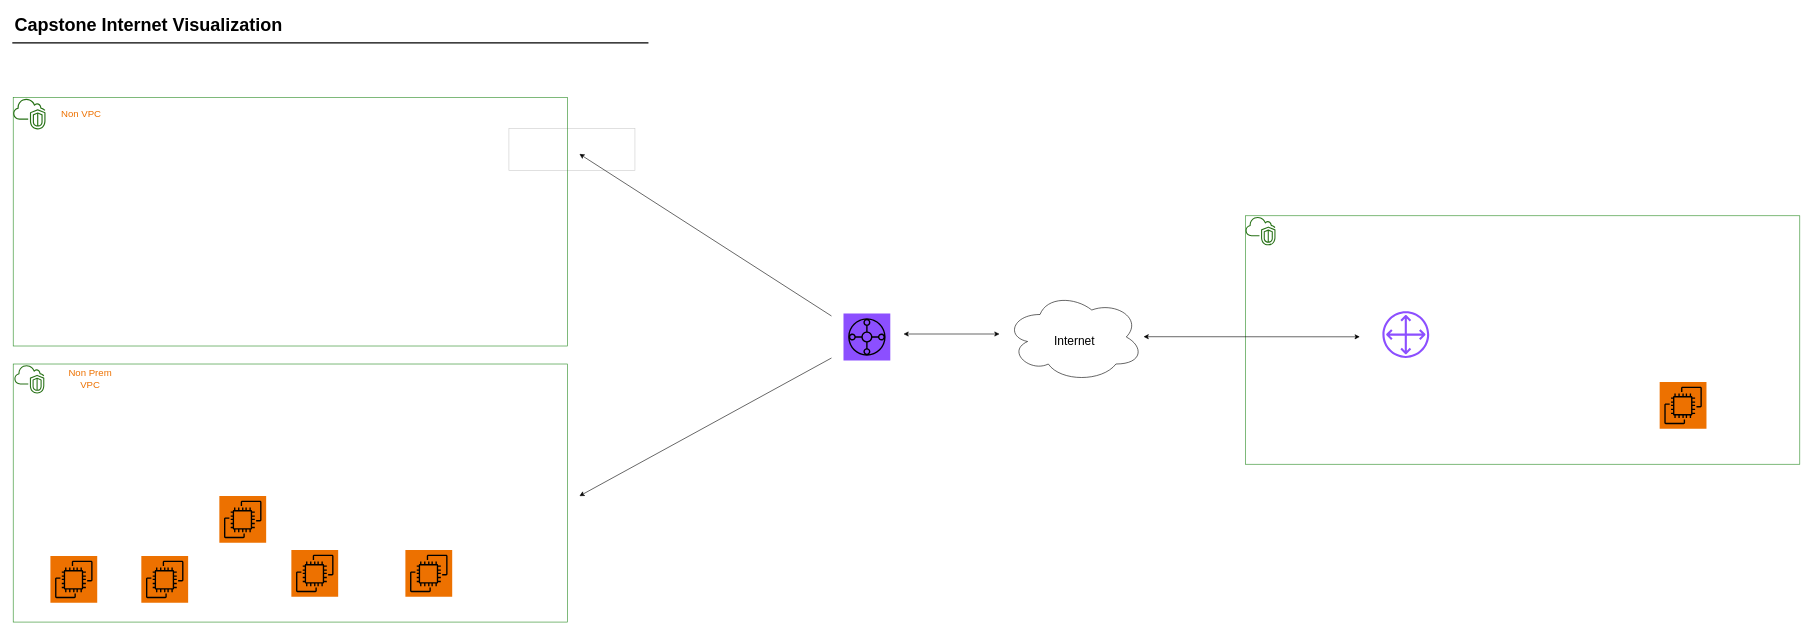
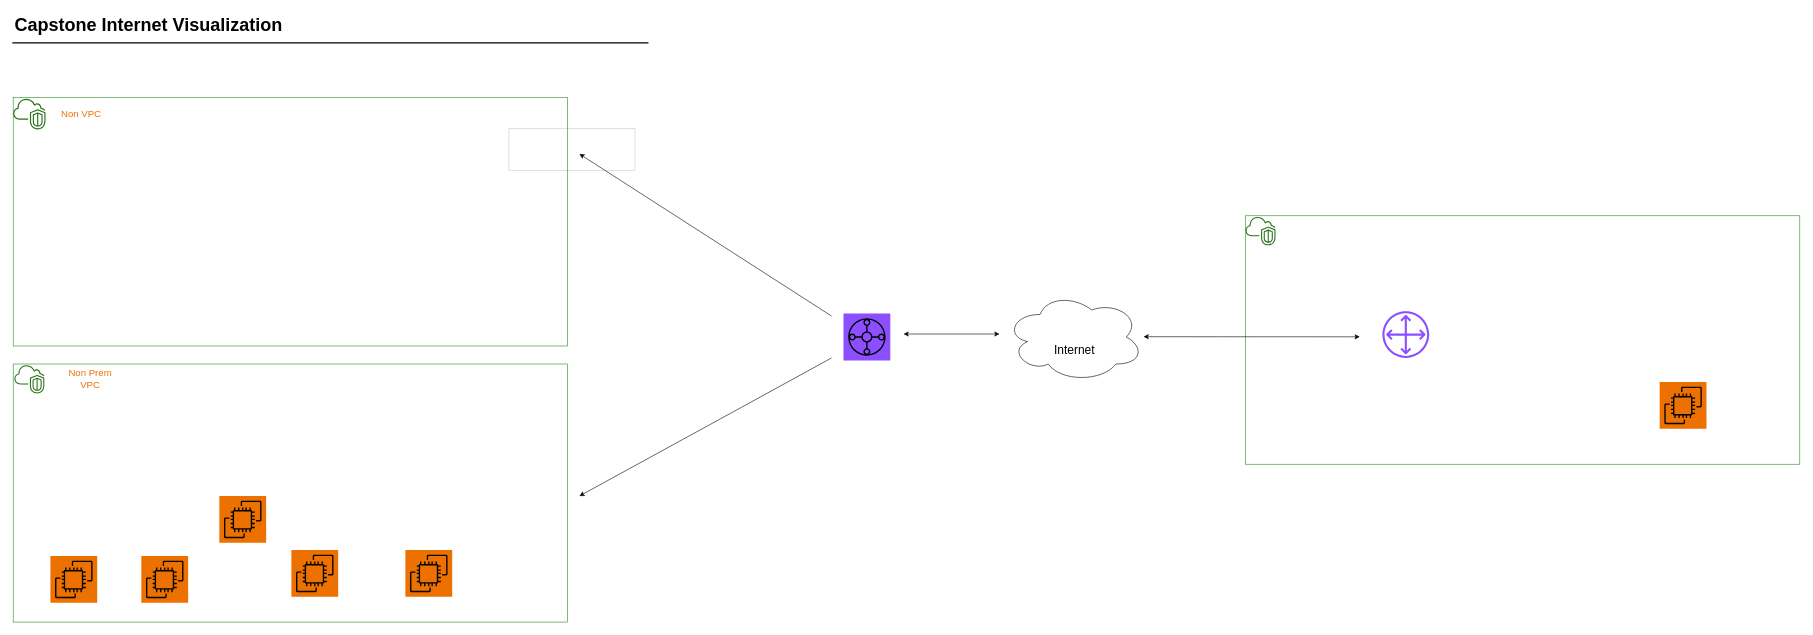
  <mxCell id="0" />
  <mxCell id="1" parent="0" />
  <mxCell id="2" value="" style="whiteSpace=wrap;html=1;fillColor=none;fontSize=14;fontColor=#000000;dashed=0;fontStyle=0;align=center;verticalAlign=top;strokeColor=#CCCCCC;gradientColor=none;spacingLeft=0;labelPosition=center;verticalLabelPosition=bottom;" parent="1" vertex="1"><mxGeometry x="847.5" y="213.5" width="210" height="70" as="geometry" /></mxCell>
  <mxCell id="3" value="Capstone Internet Visualization" style="text;html=1;resizable=0;points=[];autosize=1;align=left;verticalAlign=top;spacingTop=-4;fontSize=30;fontStyle=1" parent="1" vertex="1"><mxGeometry x="21.5" y="20.5" width="500" height="40" as="geometry" /></mxCell>
  <mxCell id="4" value="" style="line;strokeWidth=2;html=1;fontSize=14;" parent="1" vertex="1"><mxGeometry x="20" y="66" width="1060" height="10" as="geometry" /></mxCell>
  <mxCell id="5" value="" style="whiteSpace=wrap;html=1;fillColor=none;&#10;fontcolor=#000000;strokeColor=#288B22;" parent="1" vertex="1"><mxGeometry x="21.5" y="162" width="923.5" height="414" as="geometry" /></mxCell>
  <mxCell id="6" value="" style="outlineConnect=0;fontColor=#232F3E;gradientColor=none;fillColor=#277116;strokeColor=none;dashed=0;verticalLabelPosition=bottom;verticalAlign=top;align=center;html=1;fontSize=12;fontStyle=0;aspect=fixed;pointerEvents=1;shape=mxgraph.aws4.vpc;" parent="1" vertex="1"><mxGeometry x="21.5" y="162" width="54" height="54" as="geometry" /></mxCell>
  <mxCell id="7" value="" style="whiteSpace=wrap;html=1;fillColor=none;&#10;fontcolor=#000000;strokeColor=#288B22;" parent="1" vertex="1"><mxGeometry x="21.5" y="606" width="923.5" height="430" as="geometry" /></mxCell>
  <mxCell id="8" value="" style="outlineConnect=0;fontColor=#232F3E;gradientColor=none;fillColor=#277116;strokeColor=none;dashed=0;verticalLabelPosition=bottom;verticalAlign=top;align=center;html=1;fontSize=12;fontStyle=0;aspect=fixed;pointerEvents=1;shape=mxgraph.aws4.vpc;" parent="1" vertex="1"><mxGeometry x="23.5" y="606" width="50" height="50" as="geometry" /></mxCell>
  <mxCell id="9" value="" style="sketch=0;points=[[0,0,0],[0.25,0,0],[0.5,0,0],[0.75,0,0],[1,0,0],[0,1,0],[0.25,1,0],[0.5,1,0],[0.75,1,0],[1,1,0],[0,0.25,0],[0,0.5,0],[0,0.75,0],[1,0.25,0],[1,0.5,0],[1,0.75,0]];outlineConnect=0;fontColor=#232F3E;fillColor=#ED7100;strokeColor=#000000;dashed=0;verticalLabelPosition=bottom;verticalAlign=top;align=center;html=1;fontSize=12;fontStyle=0;aspect=fixed;shape=mxgraph.aws4.resourceIcon;resIcon=mxgraph.aws4.ec2;" parent="1" vertex="1"><mxGeometry x="235" y="926" width="78" height="78" as="geometry" /></mxCell>
  <mxCell id="10" value="" style="sketch=0;points=[[0,0,0],[0.25,0,0],[0.5,0,0],[0.75,0,0],[1,0,0],[0,1,0],[0.25,1,0],[0.5,1,0],[0.75,1,0],[1,1,0],[0,0.25,0],[0,0.5,0],[0,0.75,0],[1,0.25,0],[1,0.5,0],[1,0.75,0]];outlineConnect=0;fontColor=#232F3E;fillColor=#ED7100;strokeColor=#000000;dashed=0;verticalLabelPosition=bottom;verticalAlign=top;align=center;html=1;fontSize=12;fontStyle=0;aspect=fixed;shape=mxgraph.aws4.resourceIcon;resIcon=mxgraph.aws4.ec2;" parent="1" vertex="1"><mxGeometry x="365" y="826" width="78" height="78" as="geometry" /></mxCell>
  <mxCell id="11" value="" style="sketch=0;points=[[0,0,0],[0.25,0,0],[0.5,0,0],[0.75,0,0],[1,0,0],[0,1,0],[0.25,1,0],[0.5,1,0],[0.75,1,0],[1,1,0],[0,0.25,0],[0,0.5,0],[0,0.75,0],[1,0.25,0],[1,0.5,0],[1,0.75,0]];outlineConnect=0;fontColor=#232F3E;fillColor=#ED7100;strokeColor=#000000;dashed=0;verticalLabelPosition=bottom;verticalAlign=top;align=center;html=1;fontSize=12;fontStyle=0;aspect=fixed;shape=mxgraph.aws4.resourceIcon;resIcon=mxgraph.aws4.ec2;" parent="1" vertex="1"><mxGeometry x="83.5" y="926" width="78" height="78" as="geometry" /></mxCell>
  <mxCell id="12" value="" style="sketch=0;points=[[0,0,0],[0.25,0,0],[0.5,0,0],[0.75,0,0],[1,0,0],[0,1,0],[0.25,1,0],[0.5,1,0],[0.75,1,0],[1,1,0],[0,0.25,0],[0,0.5,0],[0,0.75,0],[1,0.25,0],[1,0.5,0],[1,0.75,0]];outlineConnect=0;fontColor=#232F3E;fillColor=#ED7100;strokeColor=#000000;dashed=0;verticalLabelPosition=bottom;verticalAlign=top;align=center;html=1;fontSize=12;fontStyle=0;aspect=fixed;shape=mxgraph.aws4.resourceIcon;resIcon=mxgraph.aws4.ec2;" parent="1" vertex="1"><mxGeometry x="485" y="916" width="78" height="78" as="geometry" /></mxCell>
  <mxCell id="13" value="" style="sketch=0;points=[[0,0,0],[0.25,0,0],[0.5,0,0],[0.75,0,0],[1,0,0],[0,1,0],[0.25,1,0],[0.5,1,0],[0.75,1,0],[1,1,0],[0,0.25,0],[0,0.5,0],[0,0.75,0],[1,0.25,0],[1,0.5,0],[1,0.75,0]];outlineConnect=0;fontColor=#232F3E;fillColor=#ED7100;strokeColor=#000000;dashed=0;verticalLabelPosition=bottom;verticalAlign=top;align=center;html=1;fontSize=12;fontStyle=0;aspect=fixed;shape=mxgraph.aws4.resourceIcon;resIcon=mxgraph.aws4.ec2;" parent="1" vertex="1"><mxGeometry x="675" y="916" width="78" height="78" as="geometry" /></mxCell>
  <mxCell id="14" value="Non Prem VPC" style="text;html=1;align=center;verticalAlign=middle;whiteSpace=wrap;rounded=0;fontColor=#ED7100;fontSize=16;" parent="1" vertex="1"><mxGeometry x="95" y="616" width="110" height="30" as="geometry" /></mxCell>
  <mxCell id="15" value="Non VPC" style="text;html=1;align=center;verticalAlign=middle;whiteSpace=wrap;rounded=0;fontColor=#ED7100;fontSize=16;" parent="1" vertex="1"><mxGeometry x="95" y="174" width="80" height="30" as="geometry" /></mxCell>
  <mxCell id="16" value="" style="endArrow=classic;html=1;rounded=0;" edge="1" parent="1"><mxGeometry width="50" height="50" relative="1" as="geometry"><mxPoint x="1385" y="526" as="sourcePoint" /><mxPoint x="965" y="256" as="targetPoint" /></mxGeometry></mxCell>
  <mxCell id="17" value="" style="endArrow=classic;html=1;rounded=0;" edge="1" parent="1"><mxGeometry width="50" height="50" relative="1" as="geometry"><mxPoint x="1385" y="596" as="sourcePoint" /><mxPoint x="965" y="826" as="targetPoint" /></mxGeometry></mxCell>
  <mxCell id="18" value="" style="ellipse;shape=cloud;whiteSpace=wrap;html=1;fillColor=none;" vertex="1" parent="1"><mxGeometry x="1675" y="486" width="230" height="150" as="geometry" /></mxCell>
- <mxCell id="19" value="Internet" style="text;html=1;align=center;verticalAlign=middle;whiteSpace=wrap;rounded=0;fontSize=20;" vertex="1" parent="1"><mxGeometry x="1740" y="536" width="100" height="60" as="geometry" /></mxCell>
+ <mxCell id="19" value="Internet" style="text;html=1;align=center;verticalAlign=middle;whiteSpace=wrap;rounded=0;fontSize=20;" vertex="1" parent="1"><mxGeometry x="1740" y="551" width="100" height="60" as="geometry" /></mxCell>
  <mxCell id="20" value="" style="whiteSpace=wrap;html=1;fillColor=none;&#10;fontcolor=#000000;strokeColor=#288B22;" vertex="1" parent="1"><mxGeometry x="2075" y="359" width="923.5" height="414" as="geometry" /></mxCell>
  <mxCell id="21" value="" style="endArrow=classic;startArrow=classic;html=1;rounded=0;entryX=0.152;entryY=0.87;entryDx=0;entryDy=0;entryPerimeter=0;" edge="1" parent="1"><mxGeometry width="50" height="50" relative="1" as="geometry"><mxPoint x="1905" y="560.5" as="sourcePoint" /><mxPoint x="2265.372" y="560.68" as="targetPoint" /></mxGeometry></mxCell>
  <mxCell id="22" value="" style="outlineConnect=0;fontColor=#232F3E;gradientColor=none;fillColor=#277116;strokeColor=none;dashed=0;verticalLabelPosition=bottom;verticalAlign=top;align=center;html=1;fontSize=12;fontStyle=0;aspect=fixed;pointerEvents=1;shape=mxgraph.aws4.vpc;" vertex="1" parent="1"><mxGeometry x="2075" y="359" width="50" height="50" as="geometry" /></mxCell>
  <mxCell id="23" value="" style="sketch=0;points=[[0,0,0],[0.25,0,0],[0.5,0,0],[0.75,0,0],[1,0,0],[0,1,0],[0.25,1,0],[0.5,1,0],[0.75,1,0],[1,1,0],[0,0.25,0],[0,0.5,0],[0,0.75,0],[1,0.25,0],[1,0.5,0],[1,0.75,0]];outlineConnect=0;fontColor=#232F3E;fillColor=#ED7100;strokeColor=#000000;dashed=0;verticalLabelPosition=bottom;verticalAlign=top;align=center;html=1;fontSize=12;fontStyle=0;aspect=fixed;shape=mxgraph.aws4.resourceIcon;resIcon=mxgraph.aws4.ec2;" vertex="1" parent="1"><mxGeometry x="2765" y="636" width="78" height="78" as="geometry" /></mxCell>
  <mxCell id="24" value="" style="sketch=0;points=[[0,0,0],[0.25,0,0],[0.5,0,0],[0.75,0,0],[1,0,0],[0,1,0],[0.25,1,0],[0.5,1,0],[0.75,1,0],[1,1,0],[0,0.25,0],[0,0.5,0],[0,0.75,0],[1,0.25,0],[1,0.5,0],[1,0.75,0]];outlineConnect=0;fontColor=#232F3E;fillColor=#8C4FFF;strokeColor=#000000;dashed=0;verticalLabelPosition=bottom;verticalAlign=top;align=center;html=1;fontSize=12;fontStyle=0;aspect=fixed;shape=mxgraph.aws4.resourceIcon;resIcon=mxgraph.aws4.transit_gateway;" vertex="1" parent="1"><mxGeometry x="1405" y="522" width="78" height="78" as="geometry" /></mxCell>
  <mxCell id="25" value="" style="endArrow=classic;startArrow=classic;html=1;rounded=0;" edge="1" parent="1"><mxGeometry width="50" height="50" relative="1" as="geometry"><mxPoint x="1505" y="556" as="sourcePoint" /><mxPoint x="1665" y="556" as="targetPoint" /></mxGeometry></mxCell>
  <mxCell id="26" value="" style="sketch=0;outlineConnect=0;fontColor=#232F3E;gradientColor=none;fillColor=#8C4FFF;strokeColor=none;dashed=0;verticalLabelPosition=bottom;verticalAlign=top;align=center;html=1;fontSize=12;fontStyle=0;aspect=fixed;pointerEvents=1;shape=mxgraph.aws4.customer_gateway;" vertex="1" parent="1"><mxGeometry x="2303" y="518" width="78" height="78" as="geometry" /></mxCell>
